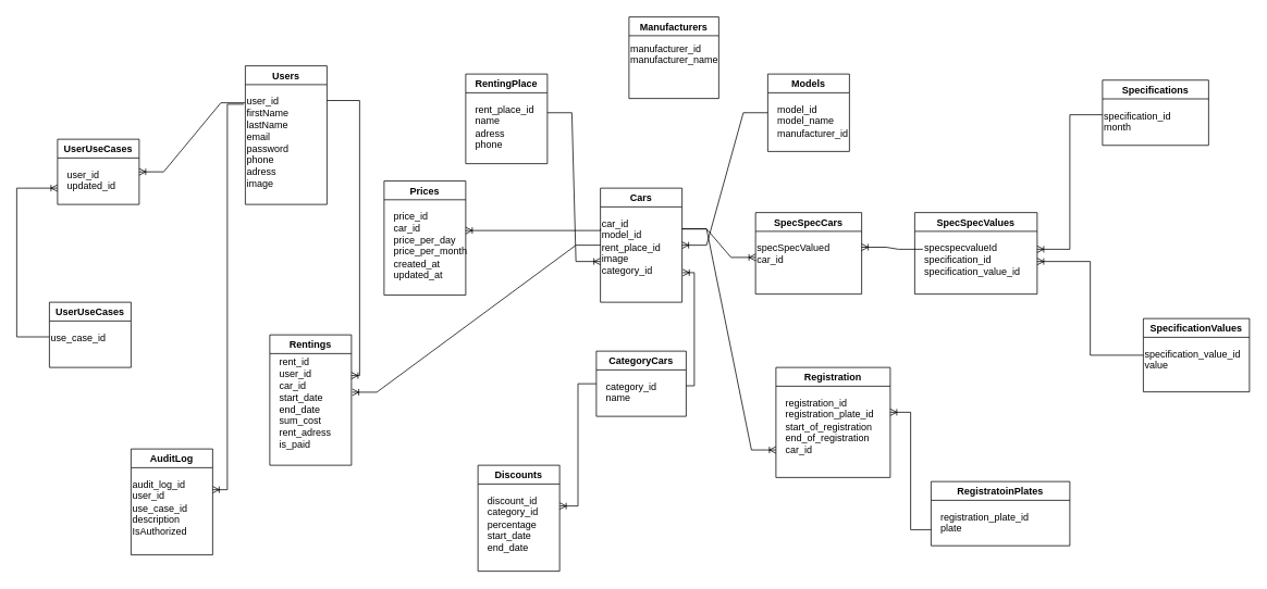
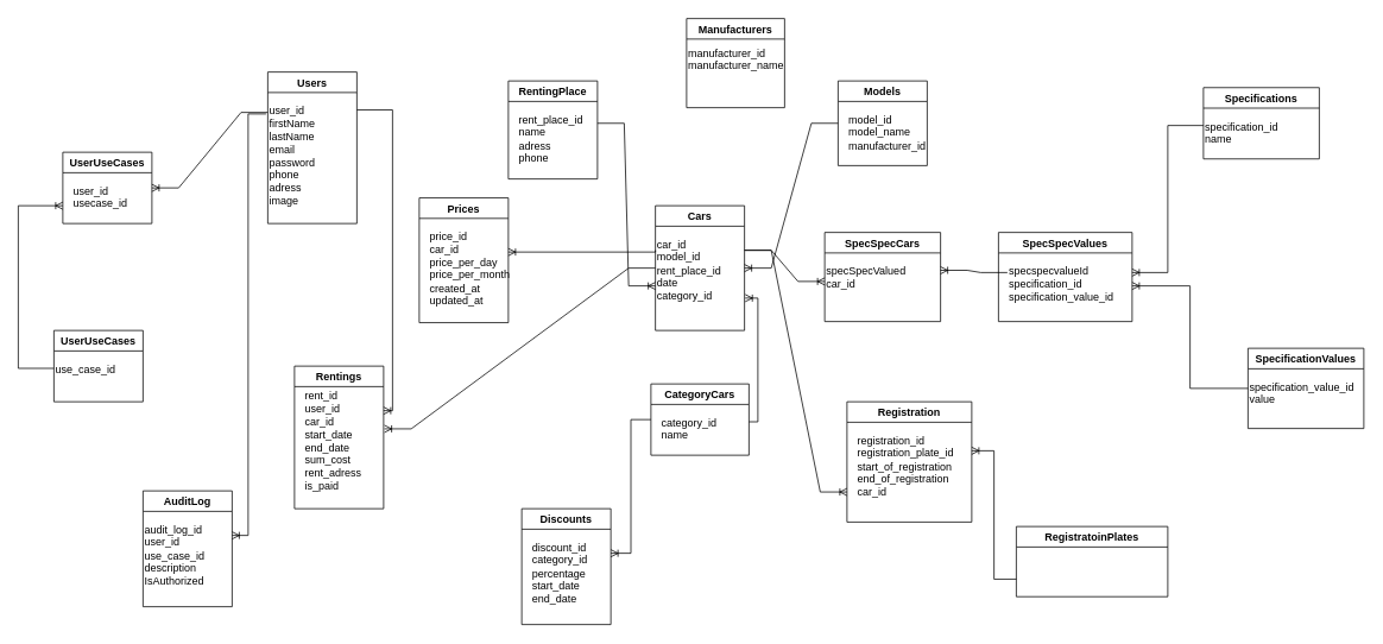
  <mxCell id="0" />
  <mxCell id="1" parent="0" />
  <mxCell id="2" value="Users" style="swimlane;" vertex="1" parent="1"><mxGeometry x="300" y="80" width="100" height="170" as="geometry" /></mxCell>
  <mxCell id="3" value="user_id&lt;br&gt;firstName&lt;br&gt;lastName&lt;br&gt;email&lt;br&gt;password&lt;br&gt;phone&lt;br&gt;adress&lt;br&gt;image" style="text;html=1;strokeColor=none;fillColor=none;align=left;verticalAlign=top;whiteSpace=wrap;rounded=0;" vertex="1" parent="2"><mxGeometry y="30" width="80" height="130" as="geometry" /></mxCell>
  <mxCell id="4" value="Cars" style="swimlane;" vertex="1" parent="1"><mxGeometry x="735" y="230" width="100" height="140" as="geometry" /></mxCell>
- <mxCell id="5" value="car_id&lt;br&gt;model_id&lt;br&gt;rent_place_id&lt;br&gt;image&lt;br&gt;category_id" style="text;html=1;strokeColor=none;fillColor=none;align=left;verticalAlign=top;whiteSpace=wrap;rounded=0;" vertex="1" parent="4"><mxGeometry y="30" width="100" height="80" as="geometry" /></mxCell>
+ <mxCell id="5" value="car_id&lt;br&gt;model_id&lt;br&gt;rent_place_id&lt;br&gt;date&lt;br&gt;category_id" style="text;html=1;strokeColor=none;fillColor=none;align=left;verticalAlign=top;whiteSpace=wrap;rounded=0;" vertex="1" parent="4"><mxGeometry y="30" width="100" height="80" as="geometry" /></mxCell>
  <mxCell id="6" value="Manufacturers" style="swimlane;" vertex="1" parent="1"><mxGeometry x="770" y="20" width="110" height="100" as="geometry" /></mxCell>
  <mxCell id="7" value="manufacturer_id&lt;br&gt;manufacturer_name" style="text;html=1;strokeColor=none;fillColor=none;align=left;verticalAlign=top;whiteSpace=wrap;rounded=0;" vertex="1" parent="6"><mxGeometry y="25" width="110" height="55" as="geometry" /></mxCell>
  <mxCell id="8" value="Models" style="swimlane;" vertex="1" parent="1"><mxGeometry x="940" y="90" width="100" height="95" as="geometry" /></mxCell>
  <mxCell id="9" value="model_id&lt;br&gt;model_name&lt;br&gt;manufacturer_id" style="text;html=1;strokeColor=none;fillColor=none;align=left;verticalAlign=top;whiteSpace=wrap;rounded=0;" vertex="1" parent="8"><mxGeometry x="10" y="30" width="80" height="50" as="geometry" /></mxCell>
  <mxCell id="10" value="Specifications" style="swimlane;" vertex="1" parent="1"><mxGeometry x="1350" y="97.5" width="130" height="80" as="geometry" /></mxCell>
- <mxCell id="11" value="specification_id&lt;br&gt;month&lt;br&gt;" style="text;html=1;strokeColor=none;fillColor=none;align=left;verticalAlign=top;whiteSpace=wrap;rounded=0;" vertex="1" parent="10"><mxGeometry y="30" width="120" height="50" as="geometry" /></mxCell>
+ <mxCell id="11" value="specification_id&lt;br&gt;name&lt;br&gt;" style="text;html=1;strokeColor=none;fillColor=none;align=left;verticalAlign=top;whiteSpace=wrap;rounded=0;" vertex="1" parent="10"><mxGeometry y="30" width="120" height="50" as="geometry" /></mxCell>
  <mxCell id="12" value="" style="edgeStyle=entityRelationEdgeStyle;fontSize=12;html=1;endArrow=ERoneToMany;rounded=0;exitX=0;exitY=0.5;exitDx=0;exitDy=0;entryX=1;entryY=0.5;entryDx=0;entryDy=0;" edge="1" parent="1" source="8" target="5"><mxGeometry width="100" height="100" relative="1" as="geometry"><mxPoint x="560" y="270" as="sourcePoint" /><mxPoint x="760" y="230" as="targetPoint" /></mxGeometry></mxCell>
  <mxCell id="13" value="CategoryCars" style="swimlane;" vertex="1" parent="1"><mxGeometry x="730" y="430" width="110" height="80" as="geometry"><mxRectangle x="-500" y="450" width="120" height="30" as="alternateBounds" /></mxGeometry></mxCell>
  <mxCell id="14" value="category_id&lt;br&gt;name" style="text;html=1;strokeColor=none;fillColor=none;align=left;verticalAlign=top;whiteSpace=wrap;rounded=0;" vertex="1" parent="13"><mxGeometry x="10" y="30" width="100" height="50" as="geometry" /></mxCell>
  <mxCell id="15" value="" style="edgeStyle=orthogonalEdgeStyle;fontSize=12;html=1;endArrow=ERoneToMany;rounded=0;entryX=1.008;entryY=0.921;entryDx=0;entryDy=0;exitX=1;exitY=0.25;exitDx=0;exitDy=0;entryPerimeter=0;" edge="1" parent="1" source="14" target="5"><mxGeometry width="100" height="100" relative="1" as="geometry"><mxPoint x="720" y="453" as="sourcePoint" /><mxPoint x="930" y="495" as="targetPoint" /></mxGeometry></mxCell>
  <mxCell id="16" value="Discounts" style="swimlane;" vertex="1" parent="1"><mxGeometry x="585" y="570" width="100" height="130" as="geometry" /></mxCell>
  <mxCell id="17" value="discount_id&lt;br&gt;category_id&lt;br&gt;percentage&lt;br&gt;start_date&lt;br&gt;end_date" style="text;html=1;strokeColor=none;fillColor=none;align=left;verticalAlign=top;whiteSpace=wrap;rounded=0;" vertex="1" parent="16"><mxGeometry x="10" y="30" width="90" height="80" as="geometry" /></mxCell>
  <mxCell id="18" value="" style="edgeStyle=orthogonalEdgeStyle;fontSize=12;html=1;endArrow=ERoneToMany;rounded=0;exitX=0;exitY=0.5;exitDx=0;exitDy=0;entryX=1;entryY=0.25;entryDx=0;entryDy=0;" edge="1" parent="1" source="13" target="17"><mxGeometry width="100" height="100" relative="1" as="geometry"><mxPoint x="560" y="410" as="sourcePoint" /><mxPoint x="660" y="310" as="targetPoint" /></mxGeometry></mxCell>
  <mxCell id="19" value="Rentings" style="swimlane;" vertex="1" parent="1"><mxGeometry x="330" y="410" width="100" height="160" as="geometry" /></mxCell>
  <mxCell id="20" value="rent_id&lt;br&gt;user_id&lt;br&gt;car_id&lt;br&gt;start_date&lt;br&gt;end_date&lt;br&gt;sum_cost&lt;br&gt;rent_adress&lt;br&gt;is_paid" style="text;html=1;strokeColor=none;fillColor=none;align=left;verticalAlign=top;whiteSpace=wrap;rounded=0;" vertex="1" parent="19"><mxGeometry x="10" y="20" width="90" height="120" as="geometry" /></mxCell>
  <mxCell id="21" value="" style="edgeStyle=orthogonalEdgeStyle;fontSize=12;html=1;endArrow=ERoneToMany;rounded=0;exitX=1;exitY=0.25;exitDx=0;exitDy=0;entryX=1;entryY=0.25;entryDx=0;entryDy=0;" edge="1" parent="1" source="2" target="20"><mxGeometry width="100" height="100" relative="1" as="geometry"><mxPoint x="510" y="470" as="sourcePoint" /><mxPoint x="520" y="430" as="targetPoint" /></mxGeometry></mxCell>
  <mxCell id="22" value="" style="edgeStyle=entityRelationEdgeStyle;fontSize=12;html=1;endArrow=ERoneToMany;rounded=0;exitX=0;exitY=0.5;exitDx=0;exitDy=0;entryX=1.011;entryY=0.42;entryDx=0;entryDy=0;entryPerimeter=0;" edge="1" parent="1" source="4" target="20"><mxGeometry width="100" height="100" relative="1" as="geometry"><mxPoint x="490" y="480" as="sourcePoint" /><mxPoint x="590" y="380" as="targetPoint" /></mxGeometry></mxCell>
  <mxCell id="23" value="RentingPlace" style="swimlane;" vertex="1" parent="1"><mxGeometry x="570" y="90" width="100" height="110" as="geometry" /></mxCell>
  <mxCell id="24" value="rent_place_id&lt;br&gt;name&lt;br&gt;adress&lt;br&gt;phone" style="text;html=1;strokeColor=none;fillColor=none;align=left;verticalAlign=top;whiteSpace=wrap;rounded=0;" vertex="1" parent="23"><mxGeometry x="10" y="30" width="90" height="70" as="geometry" /></mxCell>
  <mxCell id="25" value="Prices" style="swimlane;" vertex="1" parent="1"><mxGeometry x="470" y="221.25" width="100" height="140" as="geometry" /></mxCell>
  <mxCell id="26" value="price_id&lt;br&gt;car_id&lt;br&gt;price_per_day&lt;br&gt;price_per_month&lt;br&gt;created_at&lt;br&gt;updated_at" style="text;html=1;strokeColor=none;fillColor=none;align=left;verticalAlign=top;whiteSpace=wrap;rounded=0;" vertex="1" parent="25"><mxGeometry x="10" y="30" width="90" height="110" as="geometry" /></mxCell>
  <mxCell id="27" value="" style="edgeStyle=orthogonalEdgeStyle;fontSize=12;html=1;endArrow=ERoneToMany;rounded=0;exitX=0;exitY=0.25;exitDx=0;exitDy=0;" edge="1" parent="1" source="5" target="26"><mxGeometry width="100" height="100" relative="1" as="geometry"><mxPoint x="550" y="410" as="sourcePoint" /><mxPoint x="580" y="287" as="targetPoint" /><Array as="points"><mxPoint x="735" y="282" /></Array></mxGeometry></mxCell>
  <mxCell id="28" value="" style="edgeStyle=entityRelationEdgeStyle;fontSize=12;html=1;endArrow=ERoneToMany;rounded=0;labelBackgroundColor=default;strokeColor=default;fontFamily=Helvetica;fontColor=default;shape=connector;exitX=1;exitY=0.25;exitDx=0;exitDy=0;entryX=0;entryY=0.75;entryDx=0;entryDy=0;" edge="1" parent="1" source="24" target="5"><mxGeometry width="100" height="100" relative="1" as="geometry"><mxPoint x="460" y="610" as="sourcePoint" /><mxPoint x="560" y="510" as="targetPoint" /></mxGeometry></mxCell>
  <mxCell id="29" value="UserUseCases" style="swimlane;" vertex="1" parent="1"><mxGeometry x="70" y="170" width="100" height="80" as="geometry" /></mxCell>
- <mxCell id="30" value="user_id&lt;br&gt;updated_id" style="text;html=1;strokeColor=none;fillColor=none;align=left;verticalAlign=top;whiteSpace=wrap;rounded=0;" vertex="1" parent="29"><mxGeometry x="10" y="30" width="70" height="50" as="geometry" /></mxCell>
+ <mxCell id="30" value="user_id&lt;br&gt;usecase_id" style="text;html=1;strokeColor=none;fillColor=none;align=left;verticalAlign=top;whiteSpace=wrap;rounded=0;" vertex="1" parent="29"><mxGeometry x="10" y="30" width="70" height="50" as="geometry" /></mxCell>
  <mxCell id="31" value="" style="edgeStyle=entityRelationEdgeStyle;fontSize=12;html=1;endArrow=ERoneToMany;rounded=0;labelBackgroundColor=default;strokeColor=default;fontFamily=Helvetica;fontColor=default;shape=connector;exitX=0;exitY=0.118;exitDx=0;exitDy=0;exitPerimeter=0;entryX=1;entryY=0.5;entryDx=0;entryDy=0;" edge="1" parent="1" source="3" target="29"><mxGeometry width="100" height="100" relative="1" as="geometry"><mxPoint x="170" y="215" as="sourcePoint" /><mxPoint x="270" y="115" as="targetPoint" /></mxGeometry></mxCell>
  <mxCell id="32" value="SpecificationValues" style="swimlane;" vertex="1" parent="1"><mxGeometry x="1400" y="390" width="130" height="90" as="geometry" /></mxCell>
  <mxCell id="33" value="specification_value_id&lt;br&gt;value" style="text;html=1;strokeColor=none;fillColor=none;align=left;verticalAlign=top;whiteSpace=wrap;rounded=0;" vertex="1" parent="32"><mxGeometry y="30" width="130" height="60" as="geometry" /></mxCell>
  <mxCell id="34" value="SpecSpecValues" style="swimlane;" vertex="1" parent="1"><mxGeometry x="1120" y="260" width="150" height="100" as="geometry" /></mxCell>
  <mxCell id="35" value="specspecvalueId&lt;br&gt;specification_id&lt;br&gt;specification_value_id" style="text;html=1;strokeColor=none;fillColor=none;align=left;verticalAlign=top;whiteSpace=wrap;rounded=0;" vertex="1" parent="34"><mxGeometry x="10" y="30" width="140" height="60" as="geometry" /></mxCell>
  <mxCell id="36" value="" style="edgeStyle=orthogonalEdgeStyle;fontSize=12;html=1;endArrow=ERoneToMany;rounded=0;labelBackgroundColor=default;strokeColor=default;fontFamily=Helvetica;fontColor=default;shape=connector;exitX=0;exitY=0.25;exitDx=0;exitDy=0;entryX=1;entryY=0.25;entryDx=0;entryDy=0;" edge="1" parent="1" source="11" target="35"><mxGeometry width="100" height="100" relative="1" as="geometry"><mxPoint x="880" y="371.25" as="sourcePoint" /><mxPoint x="980" y="271.25" as="targetPoint" /></mxGeometry></mxCell>
  <mxCell id="37" value="" style="edgeStyle=orthogonalEdgeStyle;fontSize=12;html=1;endArrow=ERoneToMany;rounded=0;labelBackgroundColor=default;strokeColor=default;fontFamily=Helvetica;fontColor=default;shape=connector;exitX=0;exitY=0.25;exitDx=0;exitDy=0;entryX=1;entryY=0.5;entryDx=0;entryDy=0;" edge="1" parent="1" source="33" target="35"><mxGeometry width="100" height="100" relative="1" as="geometry"><mxPoint x="1050" y="191.25" as="sourcePoint" /><mxPoint x="1150" y="91.25" as="targetPoint" /></mxGeometry></mxCell>
  <mxCell id="38" value="UserUseCases" style="swimlane;" vertex="1" parent="1"><mxGeometry x="60" y="370" width="100" height="80" as="geometry" /></mxCell>
  <mxCell id="39" value="use_case_id&lt;br&gt;" style="text;html=1;strokeColor=none;fillColor=none;align=left;verticalAlign=top;whiteSpace=wrap;rounded=0;" vertex="1" parent="38"><mxGeometry y="30" width="80" height="50" as="geometry" /></mxCell>
  <mxCell id="40" value="" style="edgeStyle=orthogonalEdgeStyle;fontSize=12;html=1;endArrow=ERoneToMany;rounded=0;labelBackgroundColor=default;strokeColor=default;fontFamily=Helvetica;fontColor=default;shape=connector;entryX=0;entryY=0.75;entryDx=0;entryDy=0;exitX=0;exitY=0.25;exitDx=0;exitDy=0;" edge="1" parent="1" source="39" target="29"><mxGeometry width="100" height="100" relative="1" as="geometry"><mxPoint x="60" y="413" as="sourcePoint" /><mxPoint x="190" y="340" as="targetPoint" /><Array as="points"><mxPoint x="20" y="413" /><mxPoint x="20" y="230" /></Array></mxGeometry></mxCell>
  <mxCell id="41" value="RegistratoinPlates" style="swimlane;startSize=23;" vertex="1" parent="1"><mxGeometry x="1140" y="590" width="170" height="78.75" as="geometry" /></mxCell>
- <mxCell id="42" value="registration_plate_id&lt;br&gt;plate" style="text;html=1;strokeColor=none;fillColor=none;align=left;verticalAlign=top;whiteSpace=wrap;rounded=0;" vertex="1" parent="41"><mxGeometry x="10" y="30" width="150" height="40" as="geometry" /></mxCell>
  <mxCell id="43" value="Registration" style="swimlane;startSize=23;" vertex="1" parent="1"><mxGeometry x="950" y="450" width="140" height="135" as="geometry" /></mxCell>
  <mxCell id="44" value="registration_id&lt;br&gt;registration_plate_id&lt;br&gt;start_of_registration&lt;br&gt;end_of_registration&lt;br&gt;car_id" style="text;html=1;strokeColor=none;fillColor=none;align=left;verticalAlign=top;whiteSpace=wrap;rounded=0;" vertex="1" parent="43"><mxGeometry x="10" y="30" width="130" height="100" as="geometry" /></mxCell>
  <mxCell id="45" value="" style="edgeStyle=entityRelationEdgeStyle;fontSize=12;html=1;endArrow=ERoneToMany;rounded=0;labelBackgroundColor=default;strokeColor=default;fontFamily=Helvetica;fontColor=default;shape=connector;exitX=1;exitY=0.25;exitDx=0;exitDy=0;entryX=0;entryY=0.75;entryDx=0;entryDy=0;" edge="1" parent="1" source="5" target="43"><mxGeometry width="100" height="100" relative="1" as="geometry"><mxPoint x="880" y="440" as="sourcePoint" /><mxPoint x="980" y="340" as="targetPoint" /></mxGeometry></mxCell>
  <mxCell id="46" value="" style="edgeStyle=orthogonalEdgeStyle;fontSize=12;html=1;endArrow=ERoneToMany;rounded=0;labelBackgroundColor=default;strokeColor=default;fontFamily=Helvetica;fontColor=default;shape=connector;exitX=0;exitY=0.75;exitDx=0;exitDy=0;entryX=1;entryY=0.25;entryDx=0;entryDy=0;" edge="1" parent="1" source="41" target="44"><mxGeometry width="100" height="100" relative="1" as="geometry"><mxPoint x="1055" y="640" as="sourcePoint" /><mxPoint x="1155" y="540" as="targetPoint" /></mxGeometry></mxCell>
  <mxCell id="47" value="SpecSpecCars" style="swimlane;" vertex="1" parent="1"><mxGeometry x="925" y="260" width="130" height="100" as="geometry" /></mxCell>
  <mxCell id="48" value="specSpecValued&lt;br&gt;car_id" style="text;html=1;strokeColor=none;fillColor=none;align=left;verticalAlign=top;whiteSpace=wrap;rounded=0;" vertex="1" parent="47"><mxGeometry y="30" width="130" height="50" as="geometry" /></mxCell>
  <mxCell id="49" value="" style="edgeStyle=entityRelationEdgeStyle;fontSize=12;html=1;endArrow=ERoneToMany;rounded=0;labelBackgroundColor=default;strokeColor=default;fontFamily=Helvetica;fontColor=default;shape=connector;entryX=1;entryY=0.25;entryDx=0;entryDy=0;exitX=0;exitY=0.25;exitDx=0;exitDy=0;" edge="1" parent="1" source="35" target="48"><mxGeometry width="100" height="100" relative="1" as="geometry"><mxPoint x="1100" y="260" as="sourcePoint" /><mxPoint x="1080" y="320" as="targetPoint" /></mxGeometry></mxCell>
  <mxCell id="50" value="" style="edgeStyle=entityRelationEdgeStyle;fontSize=12;html=1;endArrow=ERoneToMany;rounded=0;labelBackgroundColor=default;strokeColor=default;fontFamily=Helvetica;fontColor=default;shape=connector;exitX=1;exitY=0.25;exitDx=0;exitDy=0;entryX=0;entryY=0.5;entryDx=0;entryDy=0;" edge="1" parent="1" source="5" target="48"><mxGeometry width="100" height="100" relative="1" as="geometry"><mxPoint x="850" y="260" as="sourcePoint" /><mxPoint x="930" y="320" as="targetPoint" /></mxGeometry></mxCell>
  <mxCell id="51" value="AuditLog" style="swimlane;" vertex="1" parent="1"><mxGeometry x="160" y="550" width="100" height="130" as="geometry" /></mxCell>
  <mxCell id="52" value="audit_log_id&lt;br&gt;user_id&lt;br&gt;use_case_id&lt;br&gt;description&lt;br&gt;IsAuthorized" style="text;html=1;strokeColor=none;fillColor=none;align=left;verticalAlign=top;whiteSpace=wrap;rounded=0;" vertex="1" parent="51"><mxGeometry y="30" width="100" height="80" as="geometry" /></mxCell>
  <mxCell id="53" value="" style="edgeStyle=orthogonalEdgeStyle;fontSize=12;html=1;endArrow=ERoneToMany;rounded=0;labelBackgroundColor=default;strokeColor=default;fontFamily=Helvetica;fontColor=default;shape=connector;entryX=1;entryY=0.25;entryDx=0;entryDy=0;entryPerimeter=0;exitX=-0.025;exitY=0.131;exitDx=0;exitDy=0;exitPerimeter=0;" edge="1" parent="1" source="3" target="52"><mxGeometry width="100" height="100" relative="1" as="geometry"><mxPoint x="180" y="450" as="sourcePoint" /><mxPoint x="270" y="600" as="targetPoint" /><Array as="points"><mxPoint x="278" y="600" /></Array></mxGeometry></mxCell>
